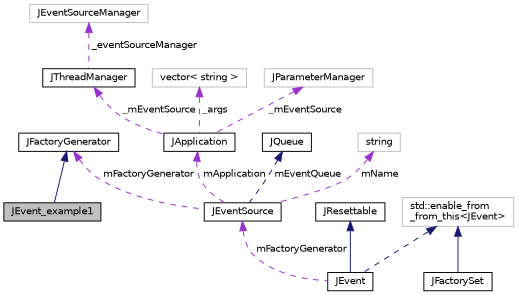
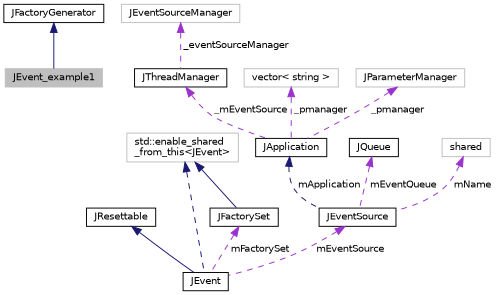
  digraph {
    node [color=black fillcolor=white fontname=Helvetica fontsize=10 shape=record style=filled]
    edge [color=darkorchid3 dir=back fontname=Helvetica fontsize=10 labelfontname=Helvetica labelfontsize=10 style=dashed]
-   n1 [fillcolor=grey75 fontcolor=black height=0.2 label=JEvent_example1 width=0.4]
+   n1 [color=grey75 fillcolor=grey75 fontcolor=black height=0.2 label=JEvent_example1 width=0.4]
    n2 [height=0.2 label=JEvent width=0.4]
    n3 [height=0.2 label=JResettable width=0.4]
    n4 [height=0.2 label=JFactorySet width=0.4]
-   n5 [color=grey75 height=0.2 label="std::enable_from\l_from_this\<JEvent\>" width=0.4]
+   n5 [color=grey75 height=0.2 label="std::enable_shared\l_from_this\<JEvent\>" width=0.4]
    n6 [height=0.2 label=JEventSource width=0.4]
    n7 [height=0.2 label=JFactoryGenerator width=0.4]
    n8 [height=0.2 label=JApplication width=0.4]
    n9 [color=grey75 height=0.2 label=JEventSourceManager width=0.4]
    n10 [height=0.2 label=JThreadManager width=0.4]
    n11 [color=grey75 height=0.2 label="vector\< string \>" width=0.4]
    n12 [color=grey75 height=0.2 label=JParameterManager width=0.4]
    n13 [height=0.2 label=JQueue width=0.4]
-   n14 [color=grey75 height=0.2 label=string width=0.4]
+   n14 [color=grey75 height=0.2 label=shared width=0.4]
    n3 -> n2 [color=midnightblue style=solid]
+   n4 -> n2 [label=" mFactorySet"]
    n5 -> n2 [color=midnightblue]
    n5 -> n4 [color=midnightblue style=solid]
-   n6 -> n2 [label=" mFactoryGenerator"]
+   n6 -> n2 [label=" mEventSource"]
    n7 -> n1 [color=midnightblue style=solid]
-   n7 -> n6 [label=" mFactoryGenerator"]
-   n8 -> n6 [label=" mApplication"]
+   n8 -> n6 [color=midnightblue label=" mApplication"]
    n9 -> n10 [label=" _eventSourceManager"]
    n10 -> n8 [label=" _mEventSource"]
-   n11 -> n8 [label=" _args"]
-   n12 -> n8 [label=" _mEventSource"]
-   n13 -> n6 [color=midnightblue label=" mEventQueue"]
+   n11 -> n8 [label=" _pmanager"]
+   n12 -> n8 [label=" _pmanager"]
+   n13 -> n6 [label=" mEventQueue"]
    n14 -> n6 [label=" mName"]
  }
